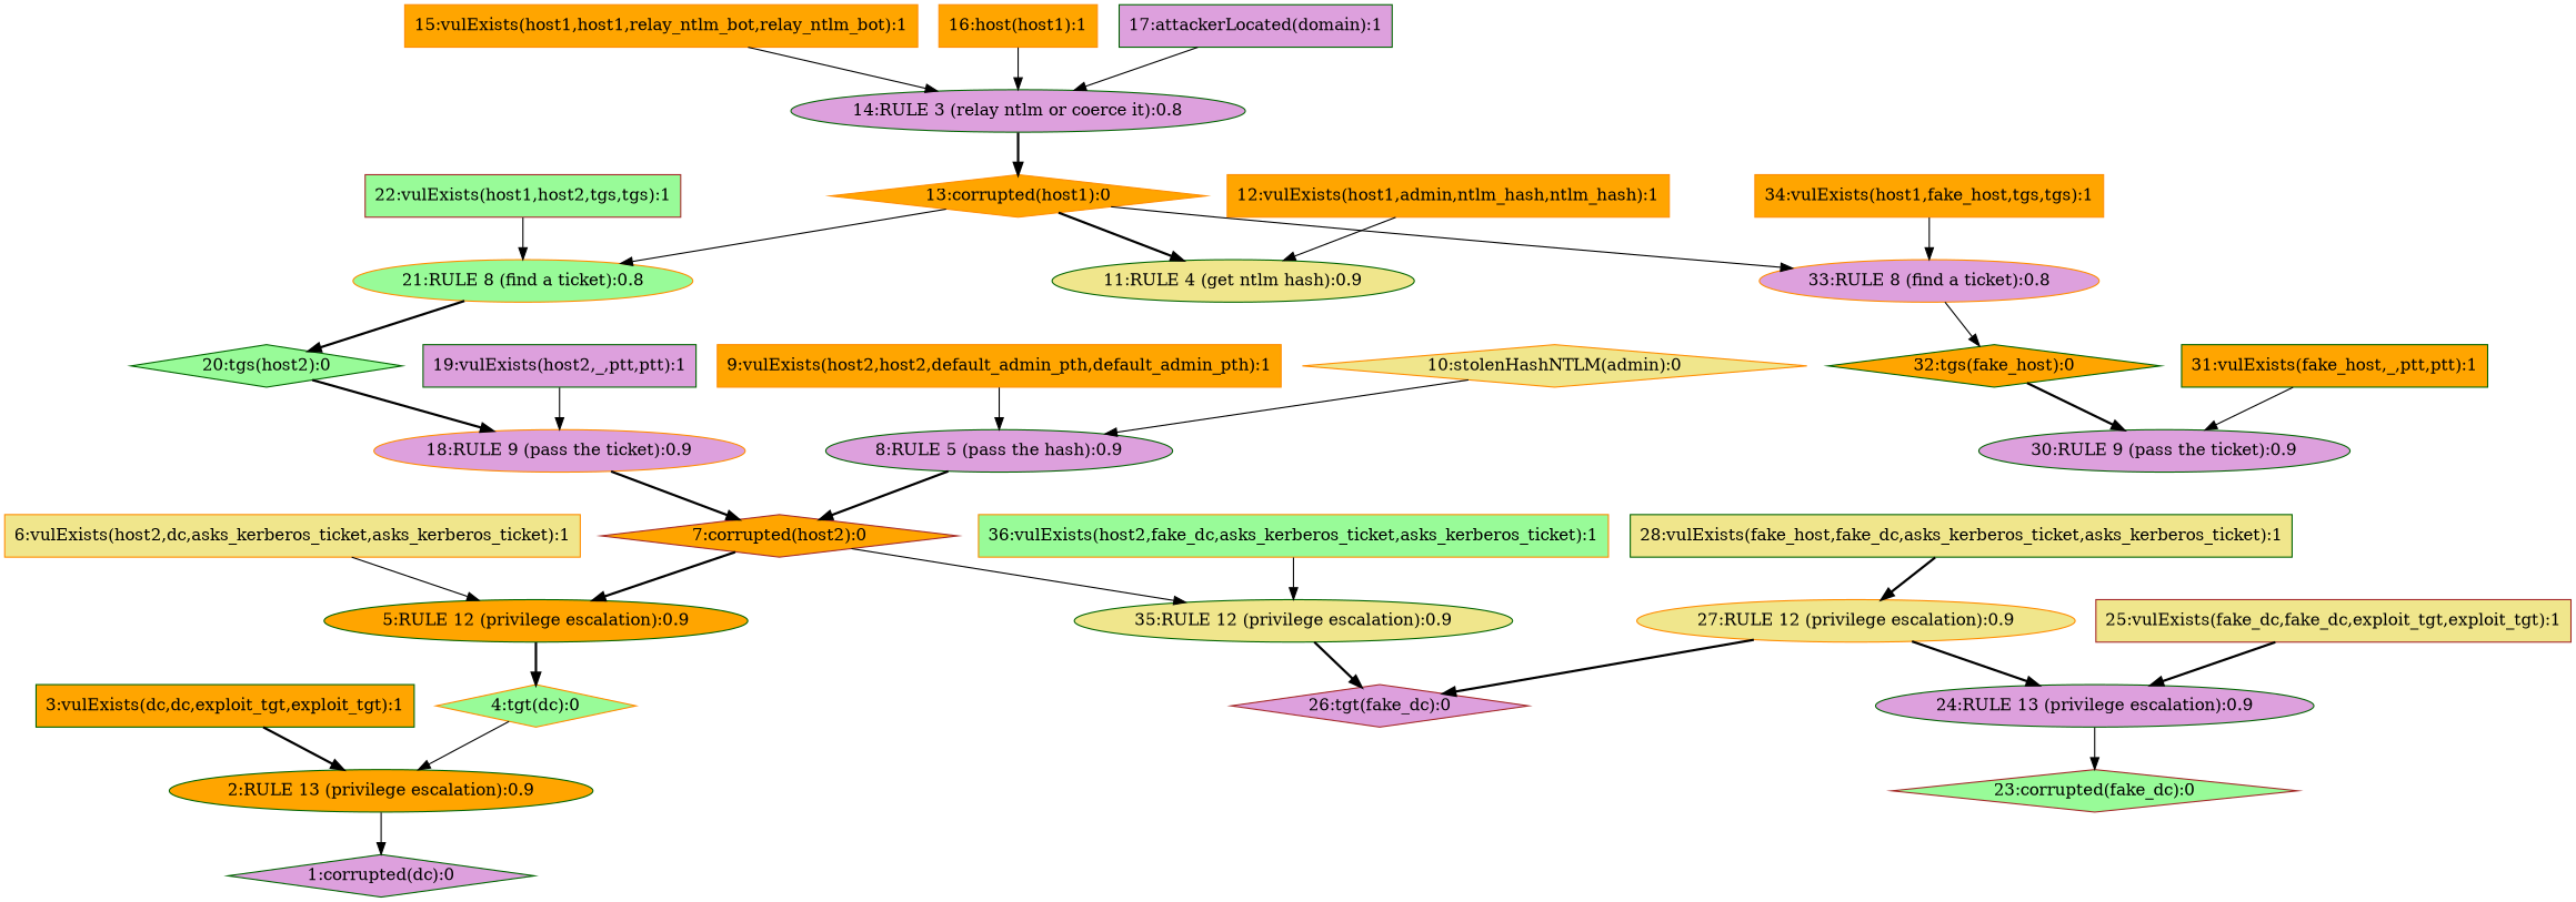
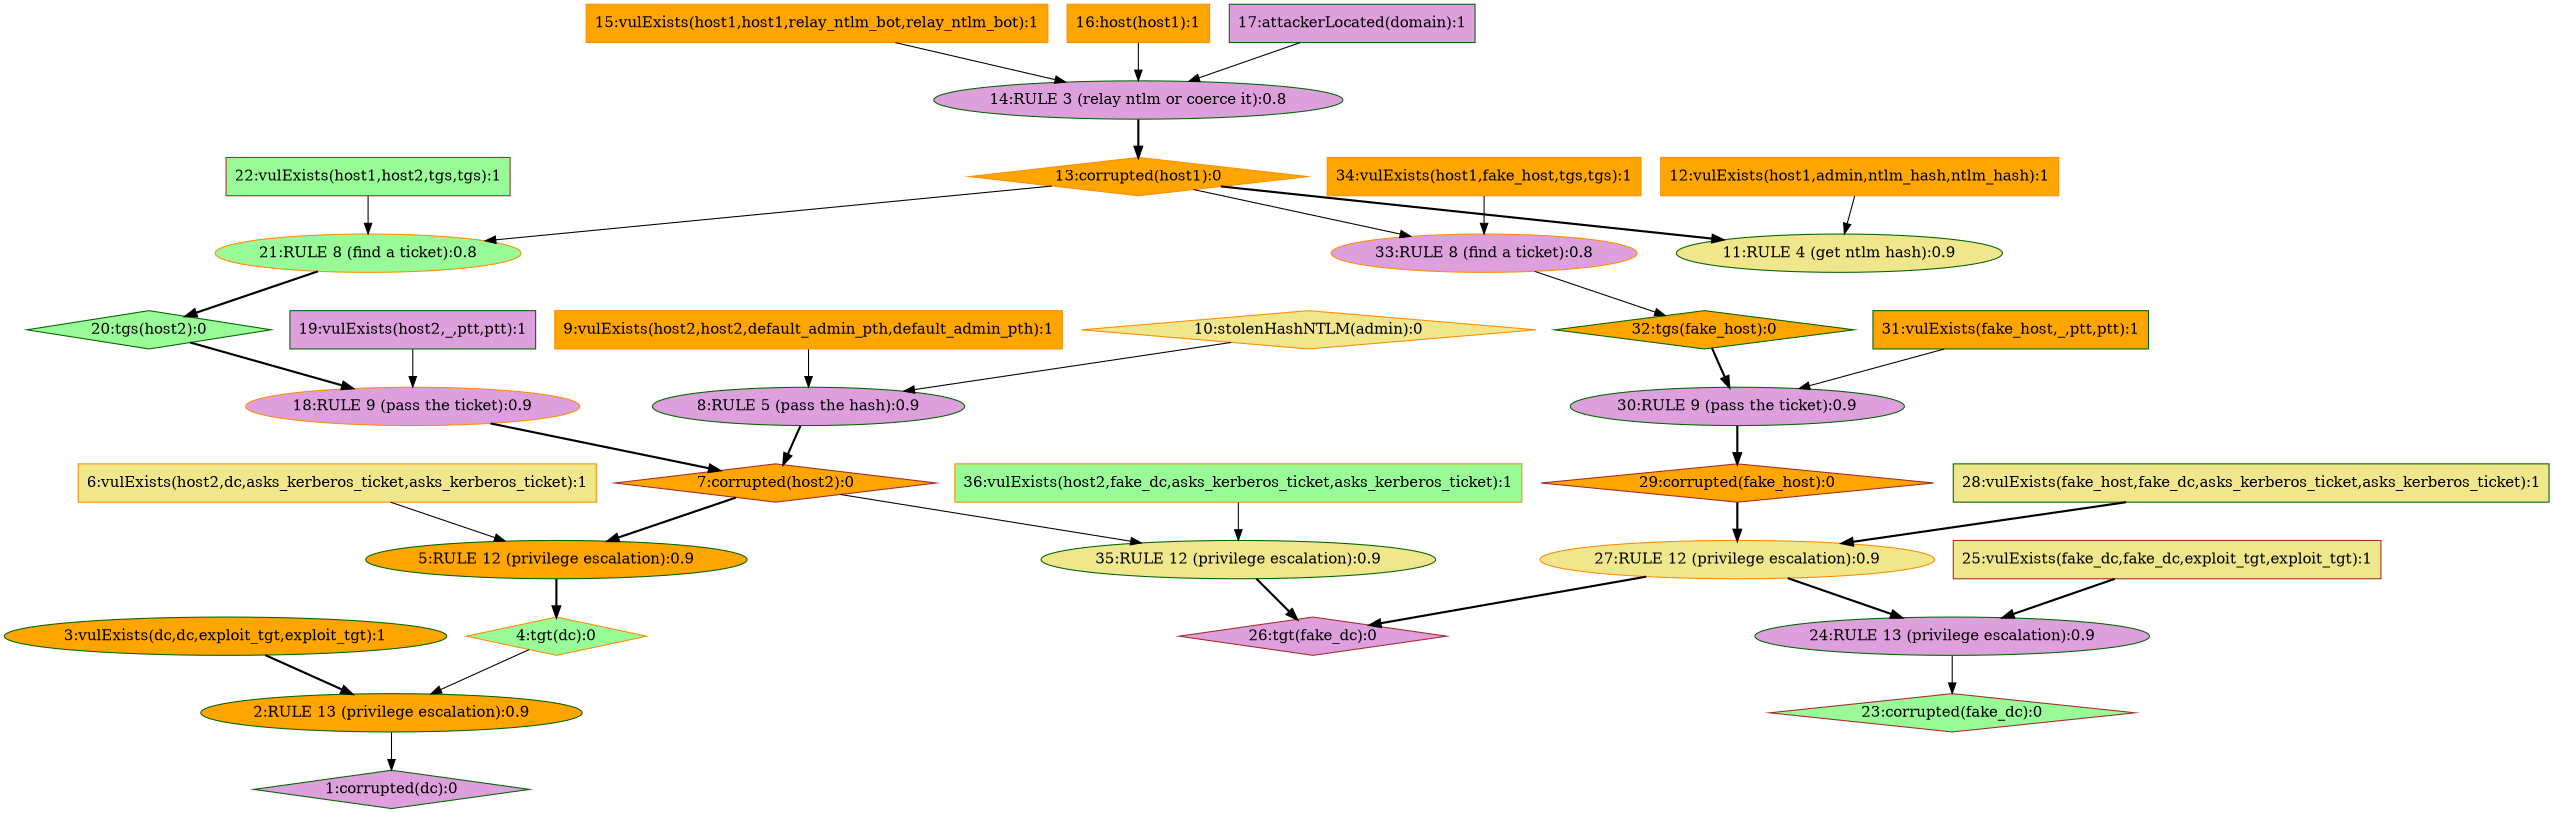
  digraph {
    node [color=darkgreen fillcolor=orange shape=box style=filled]
    edge [style=solid]
    n1 [fillcolor=plum label="1:corrupted(dc):0" shape=diamond]
    n2 [label="2:RULE 13 (privilege escalation):0.9" shape=ellipse]
-   n3 [label="3:vulExists(dc,dc,exploit_tgt,exploit_tgt):1"]
+   n3 [label="3:vulExists(dc,dc,exploit_tgt,exploit_tgt):1" shape=ellipse]
    n4 [color=darkorange fillcolor=palegreen label="4:tgt(dc):0" shape=diamond]
    n5 [label="5:RULE 12 (privilege escalation):0.9" shape=ellipse]
    n6 [color=darkorange fillcolor=khaki label="6:vulExists(host2,dc,asks_kerberos_ticket,asks_kerberos_ticket):1"]
    n7 [color=brown label="7:corrupted(host2):0" shape=diamond]
    n8 [fillcolor=khaki label="35:RULE 12 (privilege escalation):0.9" shape=ellipse]
    n9 [color=brown fillcolor=plum label="26:tgt(fake_dc):0" shape=diamond]
    n10 [fillcolor=plum label="8:RULE 5 (pass the hash):0.9" shape=ellipse]
    n11 [color=darkorange label="9:vulExists(host2,host2,default_admin_pth,default_admin_pth):1"]
    n12 [color=darkorange fillcolor=khaki label="10:stolenHashNTLM(admin):0" shape=diamond]
    n13 [fillcolor=khaki label="11:RULE 4 (get ntlm hash):0.9" shape=ellipse]
    n14 [color=darkorange label="12:vulExists(host1,admin,ntlm_hash,ntlm_hash):1"]
    n15 [color=darkorange label="13:corrupted(host1):0" shape=diamond]
    n16 [color=darkorange fillcolor=palegreen label="21:RULE 8 (find a ticket):0.8" shape=ellipse]
    n17 [color=darkorange fillcolor=plum label="33:RULE 8 (find a ticket):0.8" shape=ellipse]
    n18 [fillcolor=palegreen label="20:tgs(host2):0" shape=diamond]
    n19 [label="32:tgs(fake_host):0" shape=diamond]
    n20 [fillcolor=plum label="14:RULE 3 (relay ntlm or coerce it):0.8" shape=ellipse]
    n21 [color=darkorange label="15:vulExists(host1,host1,relay_ntlm_bot,relay_ntlm_bot):1"]
    n22 [color=darkorange label="16:host(host1):1"]
    n23 [fillcolor=plum label="17:attackerLocated(domain):1"]
    n24 [color=darkorange fillcolor=plum label="18:RULE 9 (pass the ticket):0.9" shape=ellipse]
    n25 [fillcolor=plum label="19:vulExists(host2,_,ptt,ptt):1"]
    n26 [color=brown fillcolor=palegreen label="22:vulExists(host1,host2,tgs,tgs):1"]
    n27 [color=brown fillcolor=palegreen label="23:corrupted(fake_dc):0" shape=diamond]
    n28 [fillcolor=plum label="24:RULE 13 (privilege escalation):0.9" shape=ellipse]
    n29 [color=brown fillcolor=khaki label="25:vulExists(fake_dc,fake_dc,exploit_tgt,exploit_tgt):1"]
    n30 [color=darkorange fillcolor=khaki label="27:RULE 12 (privilege escalation):0.9" shape=ellipse]
    n31 [fillcolor=khaki label="28:vulExists(fake_host,fake_dc,asks_kerberos_ticket,asks_kerberos_ticket):1"]
+   n32 [color=brown label="29:corrupted(fake_host):0" shape=diamond]
    n33 [fillcolor=plum label="30:RULE 9 (pass the ticket):0.9" shape=ellipse]
    n34 [label="31:vulExists(fake_host,_,ptt,ptt):1"]
    n35 [color=darkorange label="34:vulExists(host1,fake_host,tgs,tgs):1"]
    n36 [color=darkorange fillcolor=palegreen label="36:vulExists(host2,fake_dc,asks_kerberos_ticket,asks_kerberos_ticket):1"]
    n2 -> n1
    n3 -> n2 [style=bold]
    n4 -> n2
    n5 -> n4 [style=bold]
    n6 -> n5
    n7 -> n5 [style=bold]
    n7 -> n8
    n8 -> n9 [style=bold]
    n10 -> n7 [style=bold]
    n11 -> n10
    n12 -> n10
    n14 -> n13
    n15 -> n13 [style=bold]
    n15 -> n16
    n15 -> n17
    n16 -> n18 [style=bold]
    n17 -> n19
    n18 -> n24 [style=bold]
    n19 -> n33 [style=bold]
    n20 -> n15 [style=bold]
    n21 -> n20
    n22 -> n20
    n23 -> n20
    n24 -> n7 [style=bold]
    n25 -> n24
    n26 -> n16
    n28 -> n27
    n29 -> n28 [style=bold]
    n30 -> n9 [style=bold]
    n30 -> n28 [style=bold]
    n31 -> n30 [style=bold]
+   n32 -> n30 [style=bold]
+   n33 -> n32 [style=bold]
    n34 -> n33
    n35 -> n17
    n36 -> n8
  }
